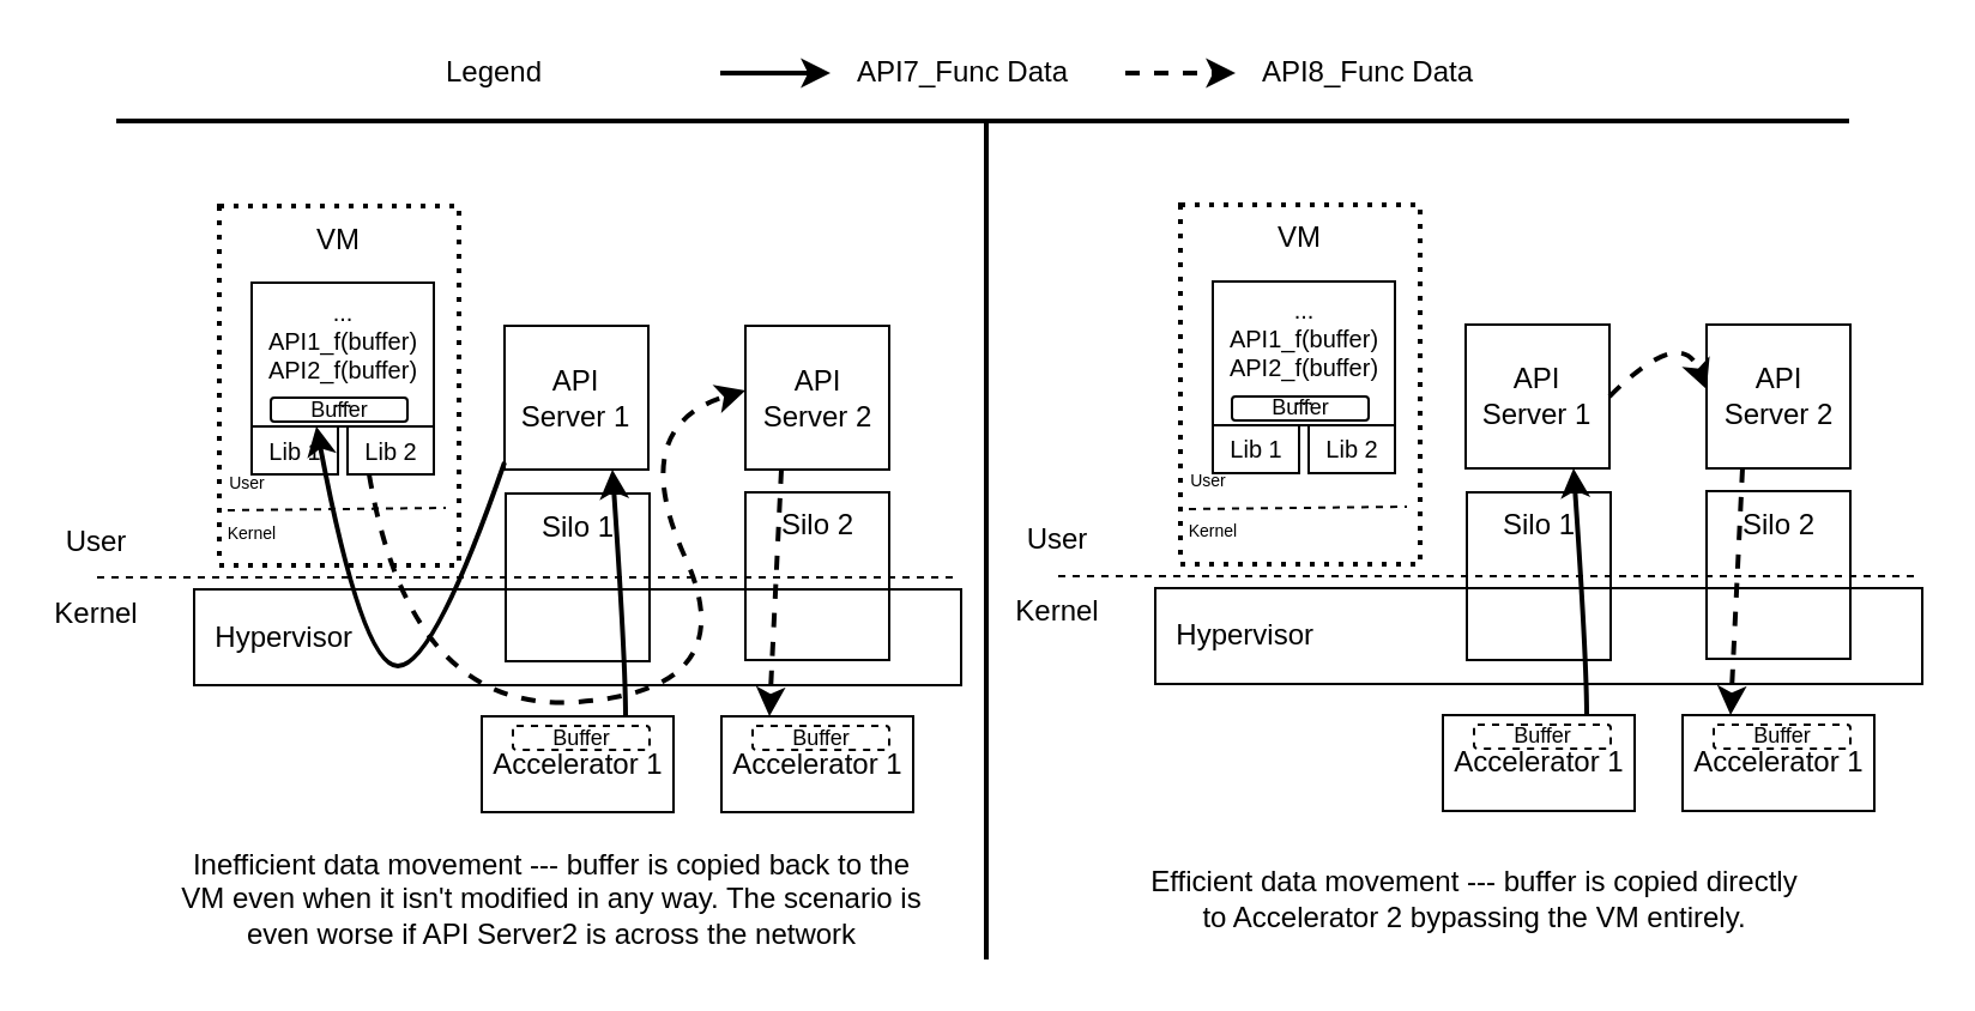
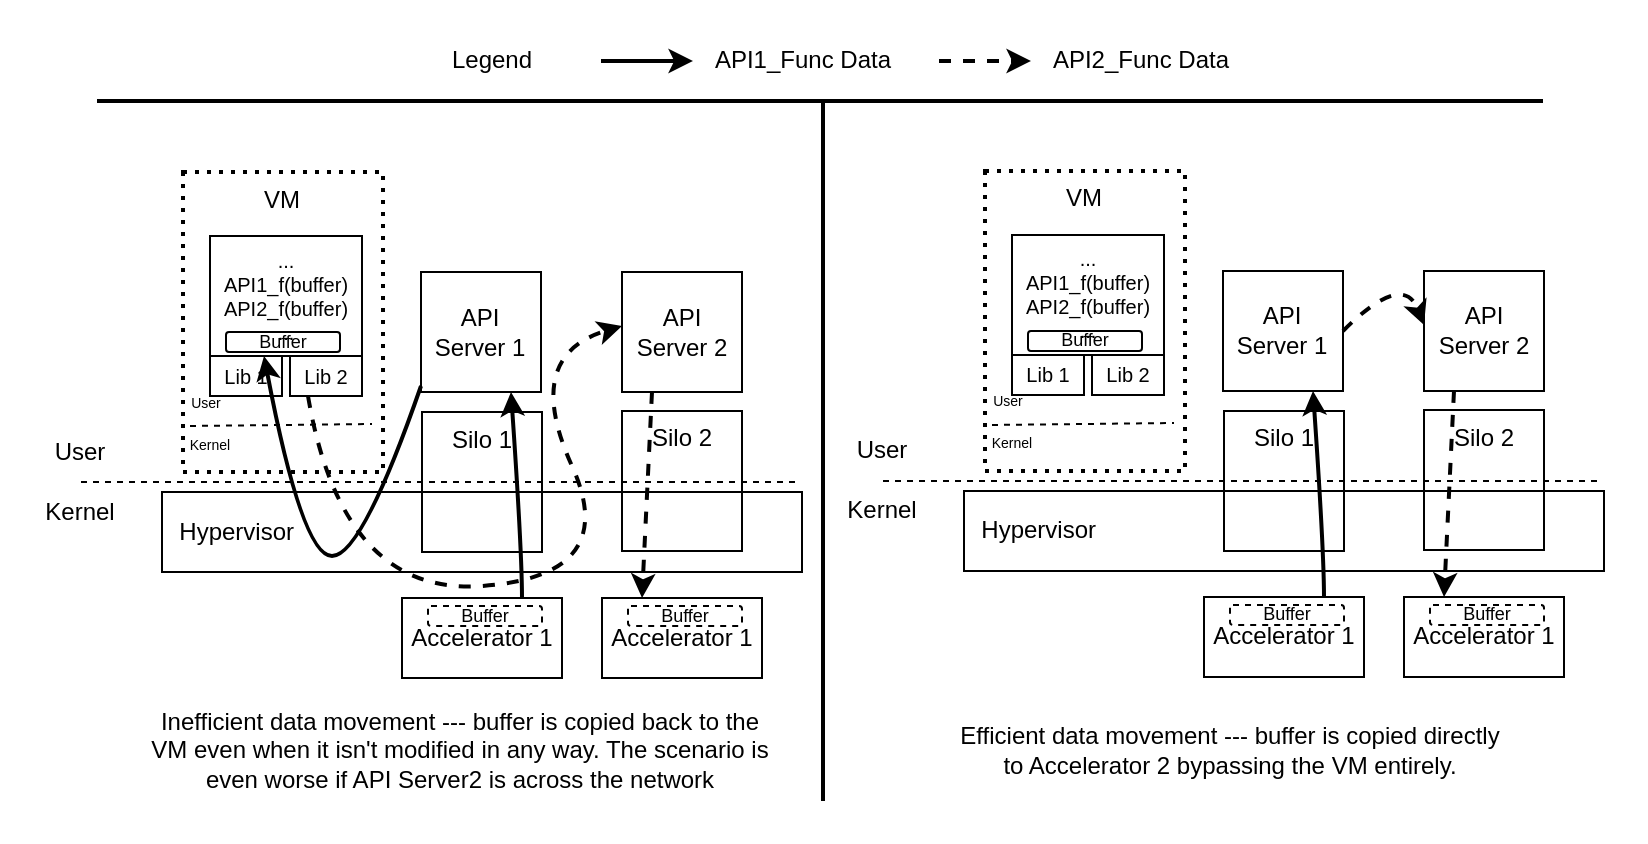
  <mxCell id="0" />
  <mxCell id="1" parent="0" />
  <mxCell id="2" value="&amp;nbsp; Hypervisor" style="rounded=0;whiteSpace=wrap;html=1;fillColor=none;align=left;" vertex="1" parent="1"><mxGeometry x="80.5" y="245.5" width="320" height="40" as="geometry" /></mxCell>
  <mxCell id="3" value="Accelerator 1" style="rounded=0;whiteSpace=wrap;html=1;fillColor=none;" vertex="1" parent="1"><mxGeometry x="200.5" y="298.5" width="80" height="40" as="geometry" /></mxCell>
  <mxCell id="4" value="Accelerator 1" style="rounded=0;whiteSpace=wrap;html=1;fillColor=none;" vertex="1" parent="1"><mxGeometry x="300.5" y="298.5" width="80" height="40" as="geometry" /></mxCell>
  <mxCell id="5" value="VM" style="rounded=0;whiteSpace=wrap;html=1;fillColor=none;align=center;strokeWidth=2;verticalAlign=top;dashed=1;dashPattern=1 2;" vertex="1" parent="1"><mxGeometry x="91" y="85.5" width="100" height="150" as="geometry" /></mxCell>
  <mxCell id="6" value="API Server 1" style="rounded=0;whiteSpace=wrap;html=1;fillColor=none;align=center;" vertex="1" parent="1"><mxGeometry x="210" y="135.5" width="60" height="60" as="geometry" /></mxCell>
  <mxCell id="7" value="API Server 2" style="rounded=0;whiteSpace=wrap;html=1;fillColor=none;align=center;" vertex="1" parent="1"><mxGeometry x="310.5" y="135.5" width="60" height="60" as="geometry" /></mxCell>
  <mxCell id="8" value="Silo 1" style="rounded=0;whiteSpace=wrap;html=1;fillColor=none;align=center;verticalAlign=top;strokeWidth=1;" vertex="1" parent="1"><mxGeometry x="210.5" y="205.5" width="60" height="70" as="geometry" /></mxCell>
  <mxCell id="9" value="Silo 2" style="rounded=0;whiteSpace=wrap;html=1;fillColor=none;align=center;verticalAlign=top;strokeWidth=1;" vertex="1" parent="1"><mxGeometry x="310.5" y="205" width="60" height="70" as="geometry" /></mxCell>
  <mxCell id="10" value="" style="endArrow=none;dashed=1;html=1;" edge="1" parent="1"><mxGeometry width="50" height="50" relative="1" as="geometry"><mxPoint x="40" y="240.5" as="sourcePoint" /><mxPoint x="400" y="240.5" as="targetPoint" /></mxGeometry></mxCell>
  <mxCell id="11" value="Kernel" style="text;html=1;strokeColor=none;fillColor=none;align=center;verticalAlign=middle;whiteSpace=wrap;rounded=0;dashed=1;" vertex="1" parent="1"><mxGeometry x="20" y="245.5" width="40" height="20" as="geometry" /></mxCell>
  <mxCell id="12" value="User" style="text;html=1;strokeColor=none;fillColor=none;align=center;verticalAlign=middle;whiteSpace=wrap;rounded=0;dashed=1;" vertex="1" parent="1"><mxGeometry x="20" y="215.5" width="40" height="20" as="geometry" /></mxCell>
  <mxCell id="13" value="" style="endArrow=none;dashed=1;html=1;exitX=0.25;exitY=0;exitDx=0;exitDy=0;" edge="1" parent="1" source="14"><mxGeometry width="50" height="50" relative="1" as="geometry"><mxPoint x="115.5" y="211.5" as="sourcePoint" /><mxPoint x="185.5" y="211.5" as="targetPoint" /></mxGeometry></mxCell>
  <mxCell id="14" value="Kernel" style="text;html=1;strokeColor=none;fillColor=none;align=center;verticalAlign=middle;whiteSpace=wrap;rounded=0;dashed=1;fontSize=7;" vertex="1" parent="1"><mxGeometry x="84.5" y="212.5" width="40" height="20" as="geometry" /></mxCell>
  <mxCell id="15" value="User" style="text;html=1;strokeColor=none;fillColor=none;align=center;verticalAlign=middle;whiteSpace=wrap;rounded=0;dashed=1;fontSize=7;" vertex="1" parent="1"><mxGeometry x="82.5" y="191.5" width="40" height="20" as="geometry" /></mxCell>
  <mxCell id="16" value="&lt;font style=&quot;font-size: 10px&quot;&gt;...&lt;br&gt;API1_f(buffer)&lt;br&gt;API2_f(buffer)&lt;br&gt;...&lt;br&gt;&lt;/font&gt;" style="rounded=0;whiteSpace=wrap;html=1;strokeWidth=1;fillColor=none;fontSize=7;align=center;verticalAlign=top;" vertex="1" parent="1"><mxGeometry x="104.5" y="117.5" width="76" height="60" as="geometry" /></mxCell>
  <mxCell id="17" value="&lt;font style=&quot;font-size: 10px&quot;&gt;Lib 1&lt;/font&gt;" style="rounded=0;whiteSpace=wrap;html=1;strokeWidth=1;fillColor=none;fontSize=7;align=center;" vertex="1" parent="1"><mxGeometry x="104.5" y="177.5" width="36" height="20" as="geometry" /></mxCell>
  <mxCell id="18" value="&lt;font style=&quot;font-size: 10px&quot;&gt;Lib 2&lt;/font&gt;" style="rounded=0;whiteSpace=wrap;html=1;strokeWidth=1;fillColor=none;fontSize=7;align=center;" vertex="1" parent="1"><mxGeometry x="144.5" y="177.5" width="36" height="20" as="geometry" /></mxCell>
  <mxCell id="19" value="" style="curved=1;endArrow=classic;html=1;fontSize=7;exitX=0.75;exitY=0;exitDx=0;exitDy=0;entryX=0.75;entryY=1;entryDx=0;entryDy=0;strokeWidth=2;" edge="1" parent="1" source="3" target="6"><mxGeometry width="50" height="50" relative="1" as="geometry"><mxPoint x="250" y="205.5" as="sourcePoint" /><mxPoint x="230.5" y="315.5" as="targetPoint" /><Array as="points"><mxPoint x="260.5" y="275.5" /></Array></mxGeometry></mxCell>
  <mxCell id="20" value="" style="curved=1;endArrow=classic;html=1;fontSize=7;exitX=0;exitY=0.75;exitDx=0;exitDy=0;entryX=0.75;entryY=0;entryDx=0;entryDy=0;strokeWidth=2;" edge="1" parent="1" target="17"><mxGeometry x="-0.513" y="-4" width="50" height="50" relative="1" as="geometry"><mxPoint x="210" y="192.5" as="sourcePoint" /><mxPoint x="220" y="187.5" as="targetPoint" /><Array as="points"><mxPoint x="180.5" y="277.5" /><mxPoint x="150.5" y="277.5" /></Array><mxPoint as="offset" /></mxGeometry></mxCell>
  <mxCell id="21" value="" style="curved=1;endArrow=classic;html=1;fontSize=7;entryX=0.25;entryY=0;entryDx=0;entryDy=0;exitX=0.25;exitY=1;exitDx=0;exitDy=0;dashed=1;strokeWidth=2;" edge="1" parent="1" source="7" target="4"><mxGeometry width="50" height="50" relative="1" as="geometry"><mxPoint x="320.5" y="215.5" as="sourcePoint" /><mxPoint x="320.5" y="305.5" as="targetPoint" /><Array as="points" /></mxGeometry></mxCell>
  <mxCell id="22" value="" style="curved=1;endArrow=classic;html=1;fontSize=7;exitX=0.25;exitY=1;exitDx=0;exitDy=0;dashed=1;strokeWidth=2;entryX=0;entryY=0.25;entryDx=0;entryDy=0;" edge="1" parent="1" source="18"><mxGeometry x="-0.51" y="3" width="50" height="50" relative="1" as="geometry"><mxPoint x="132.5" y="187.5" as="sourcePoint" /><mxPoint x="310.5" y="162.5" as="targetPoint" /><Array as="points"><mxPoint x="170.5" y="297.5" /><mxPoint x="310.5" y="287.5" /><mxPoint x="260.5" y="177.5" /></Array><mxPoint as="offset" /></mxGeometry></mxCell>
  <mxCell id="23" value="&lt;font style=&quot;font-size: 9px&quot;&gt;Buffer&lt;/font&gt;" style="rounded=1;whiteSpace=wrap;html=1;strokeWidth=1;fillColor=none;fontSize=7;align=center;" vertex="1" parent="1"><mxGeometry x="112.5" y="165.5" width="57" height="10" as="geometry" /></mxCell>
  <mxCell id="24" value="&lt;font style=&quot;font-size: 9px&quot;&gt;Buffer&lt;/font&gt;" style="rounded=1;whiteSpace=wrap;html=1;strokeWidth=1;fillColor=none;fontSize=7;align=center;dashed=1;" vertex="1" parent="1"><mxGeometry x="213.5" y="302.5" width="57" height="10" as="geometry" /></mxCell>
  <mxCell id="25" value="&lt;font style=&quot;font-size: 9px&quot;&gt;Buffer&lt;/font&gt;" style="rounded=1;whiteSpace=wrap;html=1;strokeWidth=1;fillColor=none;fontSize=7;align=center;dashed=1;" vertex="1" parent="1"><mxGeometry x="313.5" y="302.5" width="57" height="10" as="geometry" /></mxCell>
  <mxCell id="26" value="&amp;nbsp; Hypervisor" style="rounded=0;whiteSpace=wrap;html=1;fillColor=none;align=left;" vertex="1" parent="1"><mxGeometry x="481.5" y="245" width="320" height="40" as="geometry" /></mxCell>
  <mxCell id="27" value="Accelerator 1" style="rounded=0;whiteSpace=wrap;html=1;fillColor=none;" vertex="1" parent="1"><mxGeometry x="601.5" y="298" width="80" height="40" as="geometry" /></mxCell>
  <mxCell id="28" value="Accelerator 1" style="rounded=0;whiteSpace=wrap;html=1;fillColor=none;" vertex="1" parent="1"><mxGeometry x="701.5" y="298" width="80" height="40" as="geometry" /></mxCell>
  <mxCell id="29" value="VM" style="rounded=0;whiteSpace=wrap;html=1;fillColor=none;align=center;strokeWidth=2;verticalAlign=top;dashed=1;dashPattern=1 2;" vertex="1" parent="1"><mxGeometry x="492" y="85" width="100" height="150" as="geometry" /></mxCell>
  <mxCell id="30" value="API Server 1" style="rounded=0;whiteSpace=wrap;html=1;fillColor=none;align=center;" vertex="1" parent="1"><mxGeometry x="611" y="135" width="60" height="60" as="geometry" /></mxCell>
  <mxCell id="31" value="API Server 2" style="rounded=0;whiteSpace=wrap;html=1;fillColor=none;align=center;" vertex="1" parent="1"><mxGeometry x="711.5" y="135" width="60" height="60" as="geometry" /></mxCell>
  <mxCell id="32" value="Silo 1" style="rounded=0;whiteSpace=wrap;html=1;fillColor=none;align=center;verticalAlign=top;strokeWidth=1;" vertex="1" parent="1"><mxGeometry x="611.5" y="205" width="60" height="70" as="geometry" /></mxCell>
  <mxCell id="33" value="Silo 2" style="rounded=0;whiteSpace=wrap;html=1;fillColor=none;align=center;verticalAlign=top;strokeWidth=1;" vertex="1" parent="1"><mxGeometry x="711.5" y="204.5" width="60" height="70" as="geometry" /></mxCell>
  <mxCell id="34" value="" style="endArrow=none;dashed=1;html=1;" edge="1" parent="1"><mxGeometry width="50" height="50" relative="1" as="geometry"><mxPoint x="441" y="240" as="sourcePoint" /><mxPoint x="801" y="240" as="targetPoint" /></mxGeometry></mxCell>
  <mxCell id="35" value="Kernel" style="text;html=1;strokeColor=none;fillColor=none;align=center;verticalAlign=middle;whiteSpace=wrap;rounded=0;dashed=1;" vertex="1" parent="1"><mxGeometry x="421" y="245" width="40" height="20" as="geometry" /></mxCell>
  <mxCell id="36" value="User" style="text;html=1;strokeColor=none;fillColor=none;align=center;verticalAlign=middle;whiteSpace=wrap;rounded=0;dashed=1;" vertex="1" parent="1"><mxGeometry x="421" y="215" width="40" height="20" as="geometry" /></mxCell>
  <mxCell id="37" value="" style="endArrow=none;dashed=1;html=1;exitX=0.25;exitY=0;exitDx=0;exitDy=0;" edge="1" parent="1" source="38"><mxGeometry width="50" height="50" relative="1" as="geometry"><mxPoint x="516.5" y="211" as="sourcePoint" /><mxPoint x="586.5" y="211" as="targetPoint" /></mxGeometry></mxCell>
  <mxCell id="38" value="Kernel" style="text;html=1;strokeColor=none;fillColor=none;align=center;verticalAlign=middle;whiteSpace=wrap;rounded=0;dashed=1;fontSize=7;" vertex="1" parent="1"><mxGeometry x="485.5" y="212" width="40" height="20" as="geometry" /></mxCell>
  <mxCell id="39" value="User" style="text;html=1;strokeColor=none;fillColor=none;align=center;verticalAlign=middle;whiteSpace=wrap;rounded=0;dashed=1;fontSize=7;" vertex="1" parent="1"><mxGeometry x="483.5" y="191" width="40" height="20" as="geometry" /></mxCell>
  <mxCell id="40" value="&lt;font style=&quot;font-size: 10px&quot;&gt;...&lt;br&gt;API1_f(buffer)&lt;br&gt;API2_f(buffer)&lt;br&gt;...&lt;br&gt;&lt;/font&gt;" style="rounded=0;whiteSpace=wrap;html=1;strokeWidth=1;fillColor=none;fontSize=7;align=center;verticalAlign=top;" vertex="1" parent="1"><mxGeometry x="505.5" y="117" width="76" height="60" as="geometry" /></mxCell>
  <mxCell id="41" value="&lt;font style=&quot;font-size: 10px&quot;&gt;Lib 1&lt;/font&gt;" style="rounded=0;whiteSpace=wrap;html=1;strokeWidth=1;fillColor=none;fontSize=7;align=center;" vertex="1" parent="1"><mxGeometry x="505.5" y="177" width="36" height="20" as="geometry" /></mxCell>
  <mxCell id="42" value="&lt;font style=&quot;font-size: 10px&quot;&gt;Lib 2&lt;/font&gt;" style="rounded=0;whiteSpace=wrap;html=1;strokeWidth=1;fillColor=none;fontSize=7;align=center;" vertex="1" parent="1"><mxGeometry x="545.5" y="177" width="36" height="20" as="geometry" /></mxCell>
  <mxCell id="43" value="" style="curved=1;endArrow=classic;html=1;fontSize=7;exitX=0.75;exitY=0;exitDx=0;exitDy=0;entryX=0.75;entryY=1;entryDx=0;entryDy=0;strokeWidth=2;" edge="1" parent="1" source="27" target="30"><mxGeometry width="50" height="50" relative="1" as="geometry"><mxPoint x="651" y="205" as="sourcePoint" /><mxPoint x="631.5" y="315" as="targetPoint" /><Array as="points"><mxPoint x="661.5" y="275" /></Array></mxGeometry></mxCell>
  <mxCell id="44" value="" style="curved=1;endArrow=classic;html=1;fontSize=7;entryX=0.25;entryY=0;entryDx=0;entryDy=0;exitX=0.25;exitY=1;exitDx=0;exitDy=0;dashed=1;strokeWidth=2;" edge="1" parent="1" source="31" target="28"><mxGeometry width="50" height="50" relative="1" as="geometry"><mxPoint x="721.5" y="215" as="sourcePoint" /><mxPoint x="721.5" y="305" as="targetPoint" /><Array as="points" /></mxGeometry></mxCell>
  <mxCell id="45" value="" style="curved=1;endArrow=classic;html=1;fontSize=7;exitX=1;exitY=0.5;exitDx=0;exitDy=0;dashed=1;strokeWidth=2;entryX=0;entryY=0.25;entryDx=0;entryDy=0;" edge="1" parent="1" source="30"><mxGeometry x="-0.51" y="3" width="50" height="50" relative="1" as="geometry"><mxPoint x="533.5" y="187" as="sourcePoint" /><mxPoint x="711.5" y="162" as="targetPoint" /><Array as="points"><mxPoint x="701" y="135" /></Array><mxPoint as="offset" /></mxGeometry></mxCell>
  <mxCell id="46" value="&lt;font style=&quot;font-size: 9px&quot;&gt;Buffer&lt;/font&gt;" style="rounded=1;whiteSpace=wrap;html=1;strokeWidth=1;fillColor=none;fontSize=7;align=center;" vertex="1" parent="1"><mxGeometry x="513.5" y="165" width="57" height="10" as="geometry" /></mxCell>
  <mxCell id="47" value="&lt;font style=&quot;font-size: 9px&quot;&gt;Buffer&lt;/font&gt;" style="rounded=1;whiteSpace=wrap;html=1;strokeWidth=1;fillColor=none;fontSize=7;align=center;dashed=1;" vertex="1" parent="1"><mxGeometry x="614.5" y="302" width="57" height="10" as="geometry" /></mxCell>
  <mxCell id="48" value="&lt;font style=&quot;font-size: 9px&quot;&gt;Buffer&lt;/font&gt;" style="rounded=1;whiteSpace=wrap;html=1;strokeWidth=1;fillColor=none;fontSize=7;align=center;dashed=1;" vertex="1" parent="1"><mxGeometry x="714.5" y="302" width="57" height="10" as="geometry" /></mxCell>
  <mxCell id="49" value="" style="endArrow=none;html=1;strokeWidth=2;fontSize=7;" edge="1" parent="1"><mxGeometry width="50" height="50" relative="1" as="geometry"><mxPoint x="411" y="400" as="sourcePoint" /><mxPoint x="411" y="50" as="targetPoint" /></mxGeometry></mxCell>
  <mxCell id="50" value="&lt;font style=&quot;font-size: 12px&quot;&gt;Inefficient data movement --- buffer is copied back to the VM even when it isn't modified in any way. The scenario is even worse if API Server2 is across the network&lt;/font&gt;" style="text;html=1;strokeColor=none;fillColor=none;align=center;verticalAlign=middle;whiteSpace=wrap;rounded=0;dashed=1;fontSize=7;" vertex="1" parent="1"><mxGeometry x="71" y="355" width="318" height="40" as="geometry" /></mxCell>
  <mxCell id="51" value="&lt;font style=&quot;font-size: 12px&quot;&gt;Efficient data movement --- buffer is copied directly to Accelerator 2 bypassing the VM entirely.&lt;/font&gt;" style="text;html=1;strokeColor=none;fillColor=none;align=center;verticalAlign=middle;whiteSpace=wrap;rounded=0;dashed=1;fontSize=7;" vertex="1" parent="1"><mxGeometry x="475" y="355" width="280" height="40" as="geometry" /></mxCell>
- <mxCell id="52" value="&lt;font style=&quot;font-size: 12px&quot;&gt;Legend&lt;/font&gt;" style="text;html=1;strokeColor=none;fillColor=none;align=center;verticalAlign=middle;whiteSpace=wrap;rounded=0;fontSize=7;" vertex="1" parent="1"><mxGeometry x="186" y="20" width="40" height="20" as="geometry" /></mxCell>
+ <mxCell id="52" value="&lt;font style=&quot;font-size: 12px&quot;&gt;Legend&lt;/font&gt;" style="text;html=1;strokeColor=none;fillColor=none;align=center;verticalAlign=middle;whiteSpace=wrap;rounded=0;fontSize=7;" vertex="1" parent="1"><mxGeometry x="226" y="20" width="40" height="20" as="geometry" /></mxCell>
  <mxCell id="53" value="" style="endArrow=none;html=1;strokeWidth=2;fontSize=7;" edge="1" parent="1"><mxGeometry width="50" height="50" relative="1" as="geometry"><mxPoint x="48" y="50" as="sourcePoint" /><mxPoint x="771" y="50" as="targetPoint" /></mxGeometry></mxCell>
  <mxCell id="54" value="" style="endArrow=classic;html=1;strokeWidth=2;fontSize=7;" edge="1" parent="1"><mxGeometry width="50" height="50" relative="1" as="geometry"><mxPoint x="300" y="30" as="sourcePoint" /><mxPoint x="346" y="30" as="targetPoint" /></mxGeometry></mxCell>
- <mxCell id="55" value="&lt;font style=&quot;font-size: 12px&quot;&gt;API7_Func Data&lt;/font&gt;" style="text;html=1;strokeColor=none;fillColor=none;align=center;verticalAlign=middle;whiteSpace=wrap;rounded=0;fontSize=7;" vertex="1" parent="1"><mxGeometry x="356" y="20" width="91" height="20" as="geometry" /></mxCell>
+ <mxCell id="55" value="&lt;font style=&quot;font-size: 12px&quot;&gt;API1_Func Data&lt;/font&gt;" style="text;html=1;strokeColor=none;fillColor=none;align=center;verticalAlign=middle;whiteSpace=wrap;rounded=0;fontSize=7;" vertex="1" parent="1"><mxGeometry x="356" y="20" width="91" height="20" as="geometry" /></mxCell>
  <mxCell id="56" value="" style="endArrow=classic;html=1;strokeWidth=2;fontSize=7;dashed=1;" edge="1" parent="1"><mxGeometry width="50" height="50" relative="1" as="geometry"><mxPoint x="469" y="30" as="sourcePoint" /><mxPoint x="515" y="30" as="targetPoint" /></mxGeometry></mxCell>
- <mxCell id="57" value="&lt;font style=&quot;font-size: 12px&quot;&gt;API8_Func Data&lt;/font&gt;" style="text;html=1;strokeColor=none;fillColor=none;align=center;verticalAlign=middle;whiteSpace=wrap;rounded=0;fontSize=7;" vertex="1" parent="1"><mxGeometry x="525" y="20" width="91" height="20" as="geometry" /></mxCell>
+ <mxCell id="57" value="&lt;font style=&quot;font-size: 12px&quot;&gt;API2_Func Data&lt;/font&gt;" style="text;html=1;strokeColor=none;fillColor=none;align=center;verticalAlign=middle;whiteSpace=wrap;rounded=0;fontSize=7;" vertex="1" parent="1"><mxGeometry x="525" y="20" width="91" height="20" as="geometry" /></mxCell>
